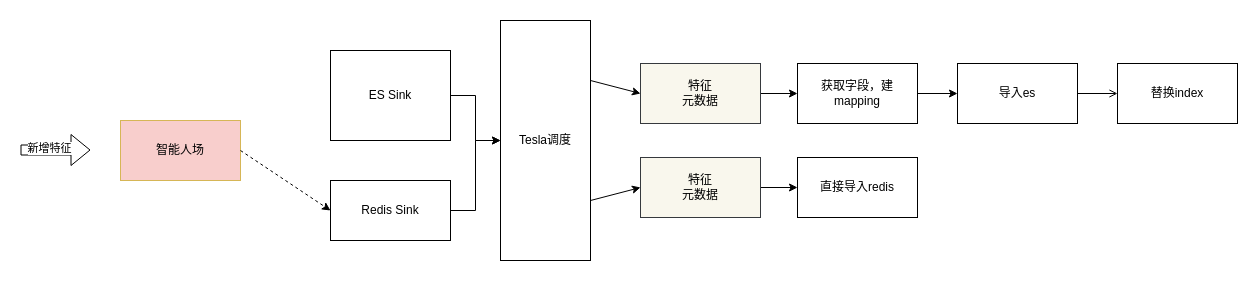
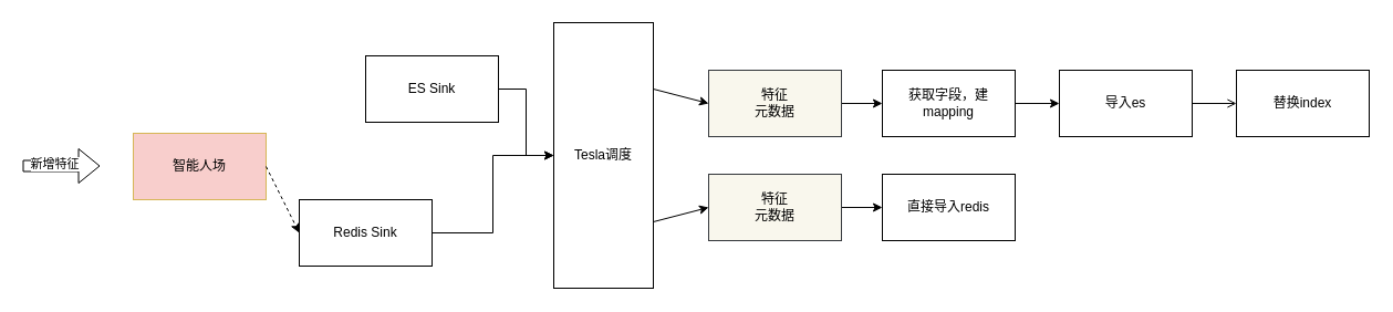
  <mxCell id="0" />
  <mxCell id="1" parent="0" />
  <mxCell id="2" value="智能人场" style="rounded=0;whiteSpace=wrap;html=1;fillColor=#f8cecc;strokeColor=#d6b656;" vertex="1" parent="1"><mxGeometry x="120" y="120" width="120" height="60" as="geometry" /></mxCell>
  <mxCell id="3" value="" style="shape=flexArrow;endArrow=classic;html=1;" edge="1" parent="1"><mxGeometry width="50" height="50" relative="1" as="geometry"><mxPoint x="20" y="149.5" as="sourcePoint" /><mxPoint x="90" y="149.5" as="targetPoint" /></mxGeometry></mxCell>
  <mxCell id="4" value="新增特征" style="edgeLabel;html=1;align=center;verticalAlign=middle;resizable=0;points=[];" vertex="1" connectable="0" parent="3"><mxGeometry x="-0.2" y="3" relative="1" as="geometry"><mxPoint y="1" as="offset" /></mxGeometry></mxCell>
  <mxCell id="5" value="" style="edgeStyle=orthogonalEdgeStyle;rounded=0;orthogonalLoop=1;jettySize=auto;html=1;" edge="1" parent="1" source="6" target="18"><mxGeometry relative="1" as="geometry" /></mxCell>
- <mxCell id="6" value="ES Sink" style="rounded=0;whiteSpace=wrap;html=1;" vertex="1" parent="1"><mxGeometry x="330" y="50" width="120" height="90" as="geometry" /></mxCell>
+ <mxCell id="6" value="ES Sink" style="rounded=0;whiteSpace=wrap;html=1;" vertex="1" parent="1"><mxGeometry x="330" y="50" width="120" height="60" as="geometry" /></mxCell>
  <mxCell id="7" value="" style="endArrow=classic;html=1;exitX=1;exitY=0.5;exitDx=0;exitDy=0;entryX=0;entryY=0.5;entryDx=0;entryDy=0;dashed=1;" edge="1" parent="1" source="2" target="9"><mxGeometry width="50" height="50" relative="1" as="geometry"><mxPoint x="250" y="160" as="sourcePoint" /><mxPoint x="330" y="210" as="targetPoint" /></mxGeometry></mxCell>
  <mxCell id="8" value="" style="edgeStyle=orthogonalEdgeStyle;rounded=0;orthogonalLoop=1;jettySize=auto;html=1;" edge="1" parent="1" source="9" target="18"><mxGeometry relative="1" as="geometry" /></mxCell>
- <mxCell id="9" value="Redis Sink" style="rounded=0;whiteSpace=wrap;html=1;" vertex="1" parent="1"><mxGeometry x="330" y="180" width="120" height="60" as="geometry" /></mxCell>
+ <mxCell id="9" value="Redis Sink" style="rounded=0;whiteSpace=wrap;html=1;" vertex="1" parent="1"><mxGeometry x="270" y="180" width="120" height="60" as="geometry" /></mxCell>
  <mxCell id="10" value="" style="edgeStyle=orthogonalEdgeStyle;rounded=0;orthogonalLoop=1;jettySize=auto;html=1;" edge="1" parent="1" source="11" target="13"><mxGeometry relative="1" as="geometry" /></mxCell>
  <mxCell id="11" value="获取字段，建mapping" style="rounded=0;whiteSpace=wrap;html=1;" vertex="1" parent="1"><mxGeometry x="797" y="63" width="120" height="60" as="geometry" /></mxCell>
  <mxCell id="12" value="" style="edgeStyle=orthogonalEdgeStyle;rounded=0;orthogonalLoop=1;jettySize=auto;html=1;endArrow=open;" edge="1" parent="1" source="13" target="14"><mxGeometry relative="1" as="geometry" /></mxCell>
  <mxCell id="13" value="导入es" style="rounded=0;whiteSpace=wrap;html=1;" vertex="1" parent="1"><mxGeometry x="957" y="63" width="120" height="60" as="geometry" /></mxCell>
  <mxCell id="14" value="替换index" style="rounded=0;whiteSpace=wrap;html=1;" vertex="1" parent="1"><mxGeometry x="1117" y="63" width="120" height="60" as="geometry" /></mxCell>
  <mxCell id="15" value="" style="edgeStyle=orthogonalEdgeStyle;rounded=0;orthogonalLoop=1;jettySize=auto;html=1;" edge="1" parent="1" source="16" target="11"><mxGeometry relative="1" as="geometry" /></mxCell>
  <mxCell id="16" value="特征&lt;br&gt;元数据" style="rounded=0;whiteSpace=wrap;html=1;fillColor=#f9f7ed;strokeColor=#36393d;" vertex="1" parent="1"><mxGeometry x="640" y="63" width="120" height="60" as="geometry" /></mxCell>
  <mxCell id="17" value="直接导入redis" style="rounded=0;whiteSpace=wrap;html=1;" vertex="1" parent="1"><mxGeometry x="797" y="157" width="120" height="60" as="geometry" /></mxCell>
  <mxCell id="18" value="Tesla调度" style="rounded=0;whiteSpace=wrap;html=1;" vertex="1" parent="1"><mxGeometry x="500" y="20" width="90" height="240" as="geometry" /></mxCell>
  <mxCell id="19" value="" style="edgeStyle=orthogonalEdgeStyle;rounded=0;orthogonalLoop=1;jettySize=auto;html=1;" edge="1" parent="1" source="20" target="17"><mxGeometry relative="1" as="geometry" /></mxCell>
  <mxCell id="20" value="特征&lt;br&gt;元数据" style="rounded=0;whiteSpace=wrap;html=1;fillColor=#f9f7ed;strokeColor=#36393d;" vertex="1" parent="1"><mxGeometry x="640" y="157" width="120" height="60" as="geometry" /></mxCell>
  <mxCell id="21" value="" style="endArrow=classic;html=1;exitX=1;exitY=0.75;exitDx=0;exitDy=0;entryX=0;entryY=0.5;entryDx=0;entryDy=0;" edge="1" parent="1" source="18" target="20"><mxGeometry width="50" height="50" relative="1" as="geometry"><mxPoint x="250" y="160" as="sourcePoint" /><mxPoint x="340" y="220" as="targetPoint" /></mxGeometry></mxCell>
  <mxCell id="22" value="" style="endArrow=classic;html=1;exitX=1;exitY=0.25;exitDx=0;exitDy=0;entryX=0;entryY=0.5;entryDx=0;entryDy=0;" edge="1" parent="1" source="18" target="16"><mxGeometry width="50" height="50" relative="1" as="geometry"><mxPoint x="600" y="210" as="sourcePoint" /><mxPoint x="650" y="197" as="targetPoint" /></mxGeometry></mxCell>
